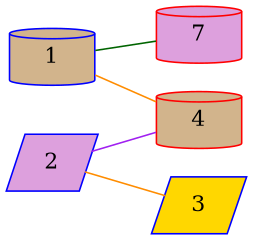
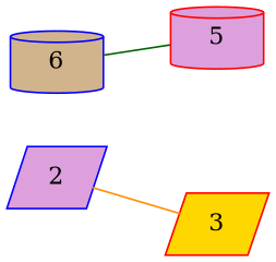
  graph {
    rankdir=LR
    node [color=red fillcolor=plum shape=cylinder style=filled]
    edge [color=darkorange]
-   n1 [label=7]
-   n2 [color=blue fillcolor=tan label=1]
-   n3 [fillcolor=tan label=4]
+   n1 [label=5]
+   n2 [color=blue fillcolor=tan label=6]
    n4 [color=blue label=2 shape=parallelogram]
-   n5 [color=blue fillcolor=gold label=3 shape=parallelogram]
+   n5 [fillcolor=gold label=3 shape=parallelogram]
    n2 -- n1 [color=darkgreen]
-   n2 -- n3
-   n4 -- n3 [color=purple]
    n4 -- n5
  }
